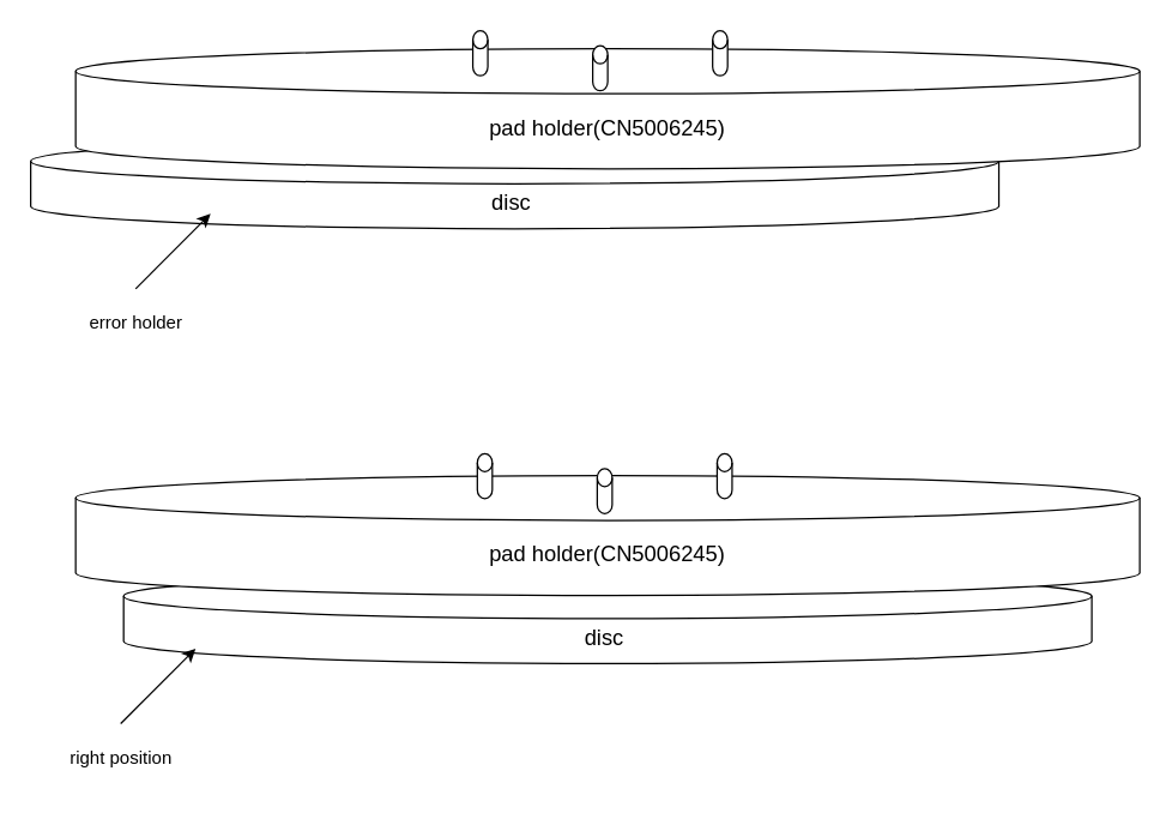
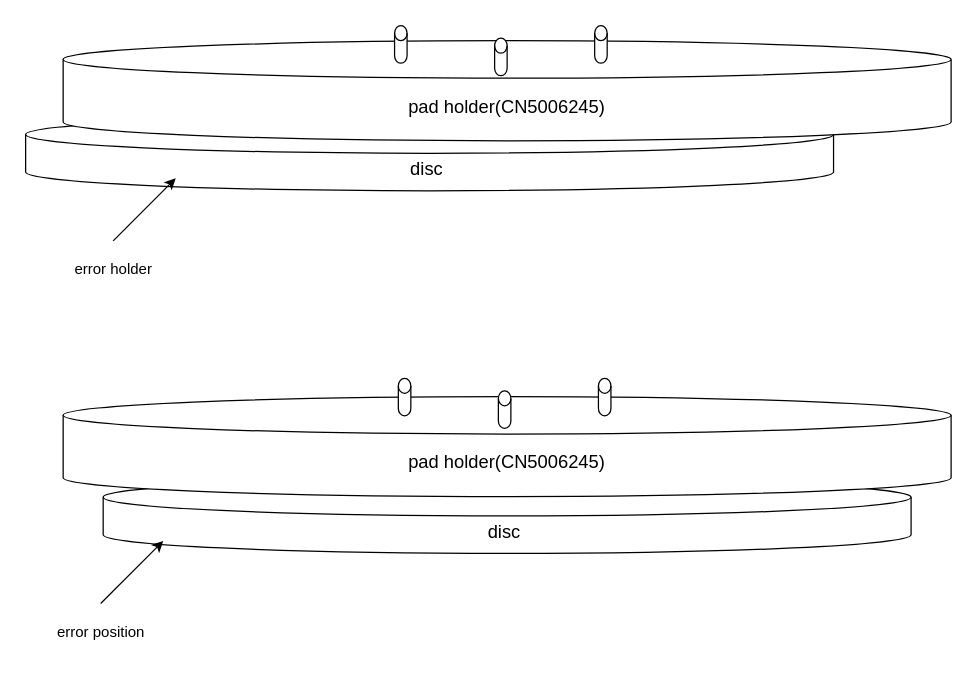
  <mxCell id="0" />
  <mxCell id="1" parent="0" />
  <mxCell id="2" value="&lt;span style=&quot;font-size:11.0pt;font-family:&lt;br/&gt;&amp;quot;Calibri&amp;quot;,sans-serif;mso-fareast-font-family:等线;mso-fareast-theme-font:minor-fareast;&lt;br/&gt;mso-ligatures:standardcontextual;mso-ansi-language:EN-US;mso-fareast-language:&lt;br/&gt;EN-US;mso-bidi-language:AR-SA&quot; lang=&quot;EN-US&quot;&gt;disc&amp;nbsp;&lt;/span&gt;" style="shape=cylinder3;whiteSpace=wrap;html=1;boundedLbl=1;backgroundOutline=1;size=15;" vertex="1" parent="1"><mxGeometry x="20" y="92" width="646" height="60" as="geometry" /></mxCell>
  <mxCell id="3" value="&lt;span style=&quot;font-size:11.0pt;font-family:&lt;br/&gt;&amp;quot;Calibri&amp;quot;,sans-serif;mso-fareast-font-family:等线;mso-fareast-theme-font:minor-fareast;&lt;br/&gt;mso-ligatures:standardcontextual;mso-ansi-language:EN-US;mso-fareast-language:&lt;br/&gt;EN-US;mso-bidi-language:AR-SA&quot; lang=&quot;EN-US&quot;&gt;pad holder(&lt;span style=&quot;font-size: 11pt; background-color: initial;&quot;&gt;CN5006245&lt;/span&gt;&lt;span style=&quot;font-size: 11pt; background-color: initial;&quot;&gt;)&lt;/span&gt;&lt;br&gt;&lt;/span&gt;" style="shape=cylinder3;whiteSpace=wrap;html=1;boundedLbl=1;backgroundOutline=1;size=15;" vertex="1" parent="1"><mxGeometry x="50" y="32" width="710" height="80" as="geometry" /></mxCell>
  <mxCell id="4" value="" style="shape=cylinder3;whiteSpace=wrap;html=1;boundedLbl=1;backgroundOutline=1;size=6;" vertex="1" parent="1"><mxGeometry x="475" y="20" width="10" height="30" as="geometry" /></mxCell>
  <mxCell id="5" value="" style="endArrow=classic;html=1;rounded=0;" edge="1" parent="1"><mxGeometry width="50" height="50" relative="1" as="geometry"><mxPoint x="90" y="192" as="sourcePoint" /><mxPoint x="140" y="142" as="targetPoint" /></mxGeometry></mxCell>
  <mxCell id="6" value="error holder" style="text;html=1;align=center;verticalAlign=middle;resizable=0;points=[];autosize=1;strokeColor=none;fillColor=none;" vertex="1" parent="1"><mxGeometry x="45" y="200" width="90" height="30" as="geometry" /></mxCell>
  <mxCell id="7" value="&lt;span style=&quot;font-size:11.0pt;font-family:&lt;br/&gt;&amp;quot;Calibri&amp;quot;,sans-serif;mso-fareast-font-family:等线;mso-fareast-theme-font:minor-fareast;&lt;br/&gt;mso-ligatures:standardcontextual;mso-ansi-language:EN-US;mso-fareast-language:&lt;br/&gt;EN-US;mso-bidi-language:AR-SA&quot; lang=&quot;EN-US&quot;&gt;disc&amp;nbsp;&lt;/span&gt;" style="shape=cylinder3;whiteSpace=wrap;html=1;boundedLbl=1;backgroundOutline=1;size=15;" vertex="1" parent="1"><mxGeometry x="82" y="382" width="646" height="60" as="geometry" /></mxCell>
  <mxCell id="8" value="&lt;span style=&quot;font-size:11.0pt;font-family:&lt;br/&gt;&amp;quot;Calibri&amp;quot;,sans-serif;mso-fareast-font-family:等线;mso-fareast-theme-font:minor-fareast;&lt;br/&gt;mso-ligatures:standardcontextual;mso-ansi-language:EN-US;mso-fareast-language:&lt;br/&gt;EN-US;mso-bidi-language:AR-SA&quot; lang=&quot;EN-US&quot;&gt;pad holder(&lt;span style=&quot;font-size: 11pt; background-color: initial;&quot;&gt;CN5006245&lt;/span&gt;&lt;span style=&quot;font-size: 11pt; background-color: initial;&quot;&gt;)&lt;/span&gt;&lt;br&gt;&lt;/span&gt;" style="shape=cylinder3;whiteSpace=wrap;html=1;boundedLbl=1;backgroundOutline=1;size=15;" vertex="1" parent="1"><mxGeometry x="50" y="316.5" width="710" height="80" as="geometry" /></mxCell>
  <mxCell id="9" value="" style="endArrow=classic;html=1;rounded=0;" edge="1" parent="1"><mxGeometry width="50" height="50" relative="1" as="geometry"><mxPoint x="80" y="482" as="sourcePoint" /><mxPoint x="130" y="432" as="targetPoint" /></mxGeometry></mxCell>
- <mxCell id="10" value="right position" style="text;html=1;align=center;verticalAlign=middle;resizable=0;points=[];autosize=1;strokeColor=none;fillColor=none;" vertex="1" parent="1"><mxGeometry x="35" y="490" width="90" height="30" as="geometry" /></mxCell>
+ <mxCell id="10" value="error position" style="text;html=1;align=center;verticalAlign=middle;resizable=0;points=[];autosize=1;strokeColor=none;fillColor=none;" vertex="1" parent="1"><mxGeometry x="35" y="490" width="90" height="30" as="geometry" /></mxCell>
  <mxCell id="11" value="" style="shape=cylinder3;whiteSpace=wrap;html=1;boundedLbl=1;backgroundOutline=1;size=6;" vertex="1" parent="1"><mxGeometry x="395" y="30" width="10" height="30" as="geometry" /></mxCell>
  <mxCell id="12" value="" style="shape=cylinder3;whiteSpace=wrap;html=1;boundedLbl=1;backgroundOutline=1;size=6;" vertex="1" parent="1"><mxGeometry x="315" y="20" width="10" height="30" as="geometry" /></mxCell>
  <mxCell id="13" value="" style="shape=cylinder3;whiteSpace=wrap;html=1;boundedLbl=1;backgroundOutline=1;size=6;" vertex="1" parent="1"><mxGeometry x="478" y="302" width="10" height="30" as="geometry" /></mxCell>
  <mxCell id="14" value="" style="shape=cylinder3;whiteSpace=wrap;html=1;boundedLbl=1;backgroundOutline=1;size=6;" vertex="1" parent="1"><mxGeometry x="398" y="312" width="10" height="30" as="geometry" /></mxCell>
  <mxCell id="15" value="" style="shape=cylinder3;whiteSpace=wrap;html=1;boundedLbl=1;backgroundOutline=1;size=6;" vertex="1" parent="1"><mxGeometry x="318" y="302" width="10" height="30" as="geometry" /></mxCell>
